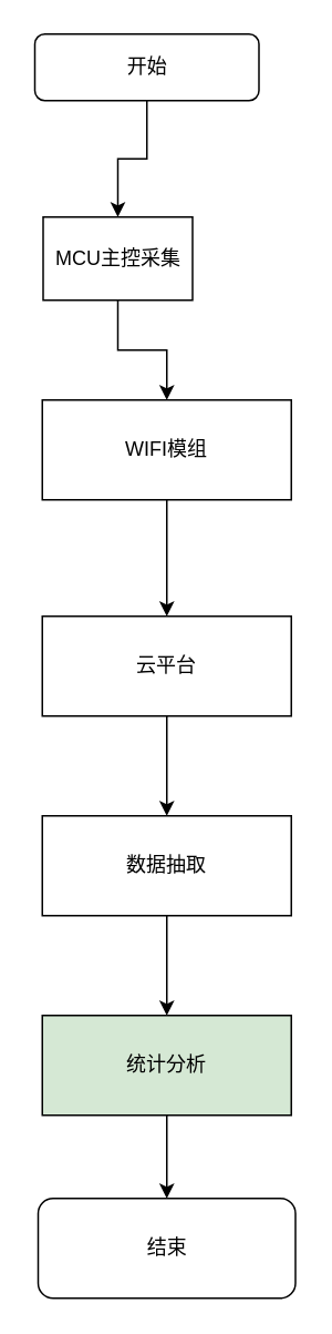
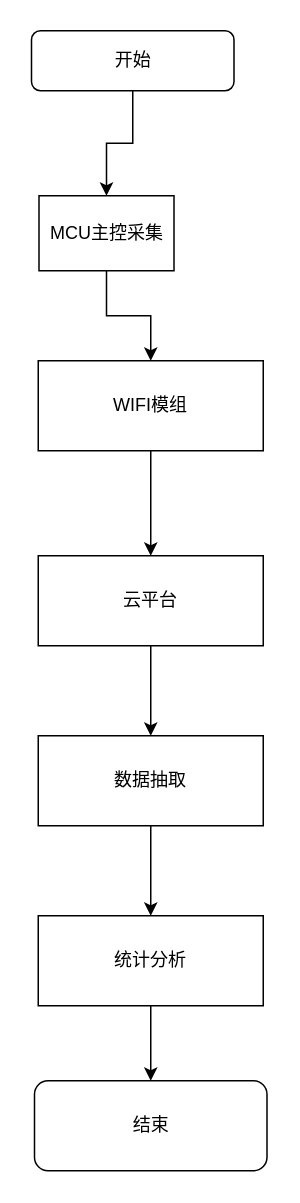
  <mxCell id="0" />
  <mxCell id="1" parent="0" />
  <mxCell id="2" style="edgeStyle=orthogonalEdgeStyle;rounded=0;orthogonalLoop=1;jettySize=auto;html=1;exitX=0.5;exitY=1;exitDx=0;exitDy=0;entryX=0.5;entryY=0;entryDx=0;entryDy=0;" edge="1" parent="1" source="3" target="14"><mxGeometry relative="1" as="geometry" /></mxCell>
  <mxCell id="3" value="开始" style="rounded=1;whiteSpace=wrap;html=1;" vertex="1" parent="1"><mxGeometry x="20.5" y="20" width="135" height="40" as="geometry" /></mxCell>
  <mxCell id="4" style="edgeStyle=orthogonalEdgeStyle;rounded=0;orthogonalLoop=1;jettySize=auto;html=1;exitX=0.5;exitY=1;exitDx=0;exitDy=0;" edge="1" parent="1" source="14" target="6"><mxGeometry relative="1" as="geometry" /></mxCell>
  <mxCell id="5" style="edgeStyle=orthogonalEdgeStyle;rounded=0;orthogonalLoop=1;jettySize=auto;html=1;exitX=0.5;exitY=1;exitDx=0;exitDy=0;" edge="1" parent="1" source="6" target="8"><mxGeometry relative="1" as="geometry" /></mxCell>
  <mxCell id="6" value="WIFI模组" style="rounded=0;whiteSpace=wrap;html=1;" vertex="1" parent="1"><mxGeometry x="25" y="240" width="150" height="60" as="geometry" /></mxCell>
  <mxCell id="7" style="edgeStyle=orthogonalEdgeStyle;rounded=0;orthogonalLoop=1;jettySize=auto;html=1;exitX=0.5;exitY=1;exitDx=0;exitDy=0;entryX=0.5;entryY=0;entryDx=0;entryDy=0;" edge="1" parent="1" source="8" target="10"><mxGeometry relative="1" as="geometry" /></mxCell>
  <mxCell id="8" value="云平台" style="rounded=0;whiteSpace=wrap;html=1;" vertex="1" parent="1"><mxGeometry x="25" y="370" width="150" height="60" as="geometry" /></mxCell>
  <mxCell id="9" style="edgeStyle=orthogonalEdgeStyle;rounded=0;orthogonalLoop=1;jettySize=auto;html=1;exitX=0.5;exitY=1;exitDx=0;exitDy=0;" edge="1" parent="1" source="10" target="12"><mxGeometry relative="1" as="geometry" /></mxCell>
  <mxCell id="10" value="数据抽取" style="rounded=0;whiteSpace=wrap;html=1;" vertex="1" parent="1"><mxGeometry x="25" y="490" width="150" height="60" as="geometry" /></mxCell>
  <mxCell id="11" style="edgeStyle=orthogonalEdgeStyle;rounded=0;orthogonalLoop=1;jettySize=auto;html=1;exitX=0.5;exitY=1;exitDx=0;exitDy=0;entryX=0.5;entryY=0;entryDx=0;entryDy=0;" edge="1" parent="1" source="12" target="13"><mxGeometry relative="1" as="geometry" /></mxCell>
- <mxCell id="12" value="统计分析" style="rounded=0;whiteSpace=wrap;html=1;fillColor=#d5e8d4;" vertex="1" parent="1"><mxGeometry x="25" y="610" width="150" height="60" as="geometry" /></mxCell>
+ <mxCell id="12" value="统计分析" style="rounded=0;whiteSpace=wrap;html=1;" vertex="1" parent="1"><mxGeometry x="25" y="610" width="150" height="60" as="geometry" /></mxCell>
  <mxCell id="13" value="结束" style="rounded=1;whiteSpace=wrap;html=1;" vertex="1" parent="1"><mxGeometry x="22.5" y="720" width="155" height="60" as="geometry" /></mxCell>
  <mxCell id="14" value="MCU主控采集" style="rounded=0;whiteSpace=wrap;html=1;" vertex="1" parent="1"><mxGeometry x="25.5" y="130" width="90" height="50" as="geometry" /></mxCell>
